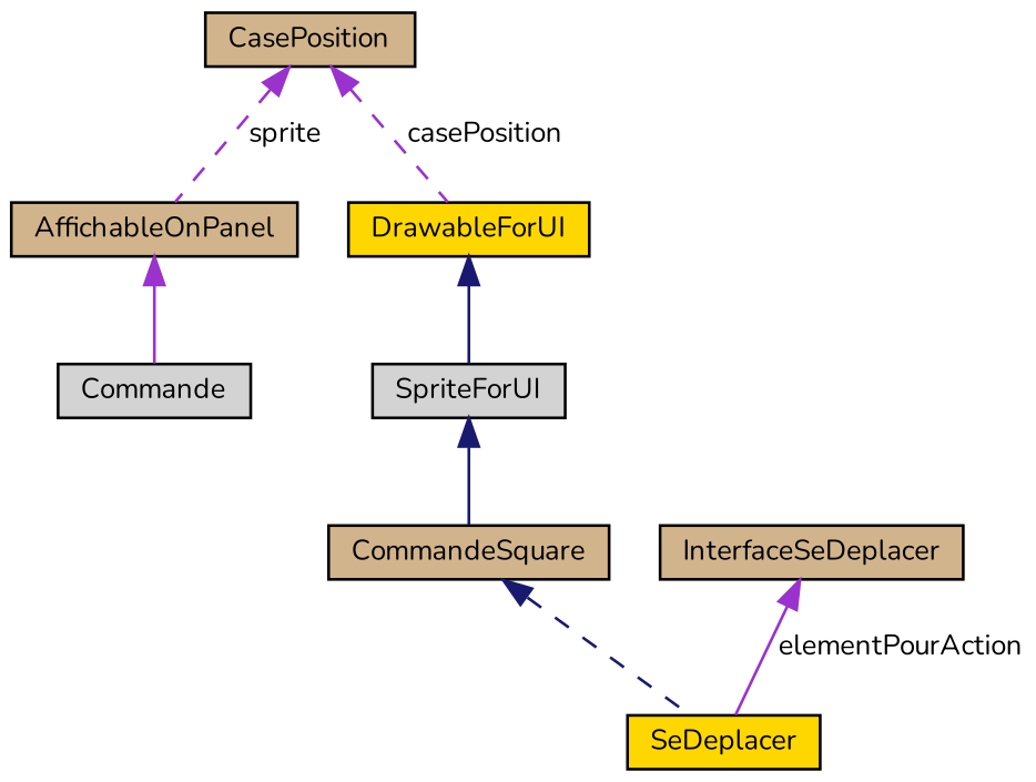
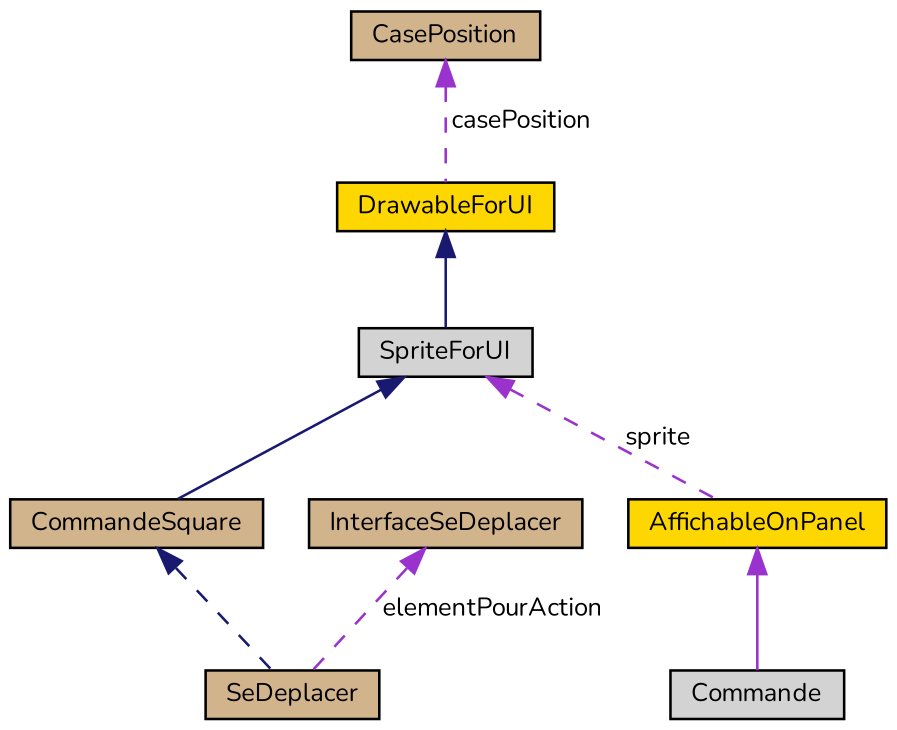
  digraph {
    fontname=Nunito
    node [color=black fillcolor=gold fontname=Nunito fontsize=10 shape=record style=filled]
    edge [color=darkorchid3 dir=back fontname=Nunito fontsize=10 labelfontname=Helvetica labelfontsize=10 style=dashed]
-   n1 [fontcolor=black height=0.2 label=SeDeplacer width=0.4]
+   n1 [fillcolor=tan fontcolor=black height=0.2 label=SeDeplacer width=0.4]
    n2 [fillcolor=tan height=0.2 label=CommandeSquare width=0.4]
    n3 [fillcolor=lightgrey height=0.2 label=Commande width=0.4]
-   n4 [fillcolor=tan height=0.2 label=AffichableOnPanel width=0.4]
+   n4 [height=0.2 label=AffichableOnPanel width=0.4]
    n5 [fillcolor=lightgrey height=0.2 label=SpriteForUI width=0.4]
    n6 [height=0.2 label=DrawableForUI width=0.4]
    n7 [fillcolor=tan height=0.2 label=CasePosition width=0.4]
    n8 [fillcolor=tan height=0.2 label=InterfaceSeDeplacer width=0.4]
    n2 -> n1 [color=midnightblue]
    n4 -> n3 [style=solid]
    n5 -> n2 [color=midnightblue style=solid]
-   n7 -> n4 [label=" sprite"]
+   n5 -> n4 [label=" sprite"]
    n6 -> n5 [color=midnightblue style=solid]
    n7 -> n6 [label=" casePosition"]
-   n8 -> n1 [label=" elementPourAction" style=solid]
+   n8 -> n1 [label=" elementPourAction"]
  }
